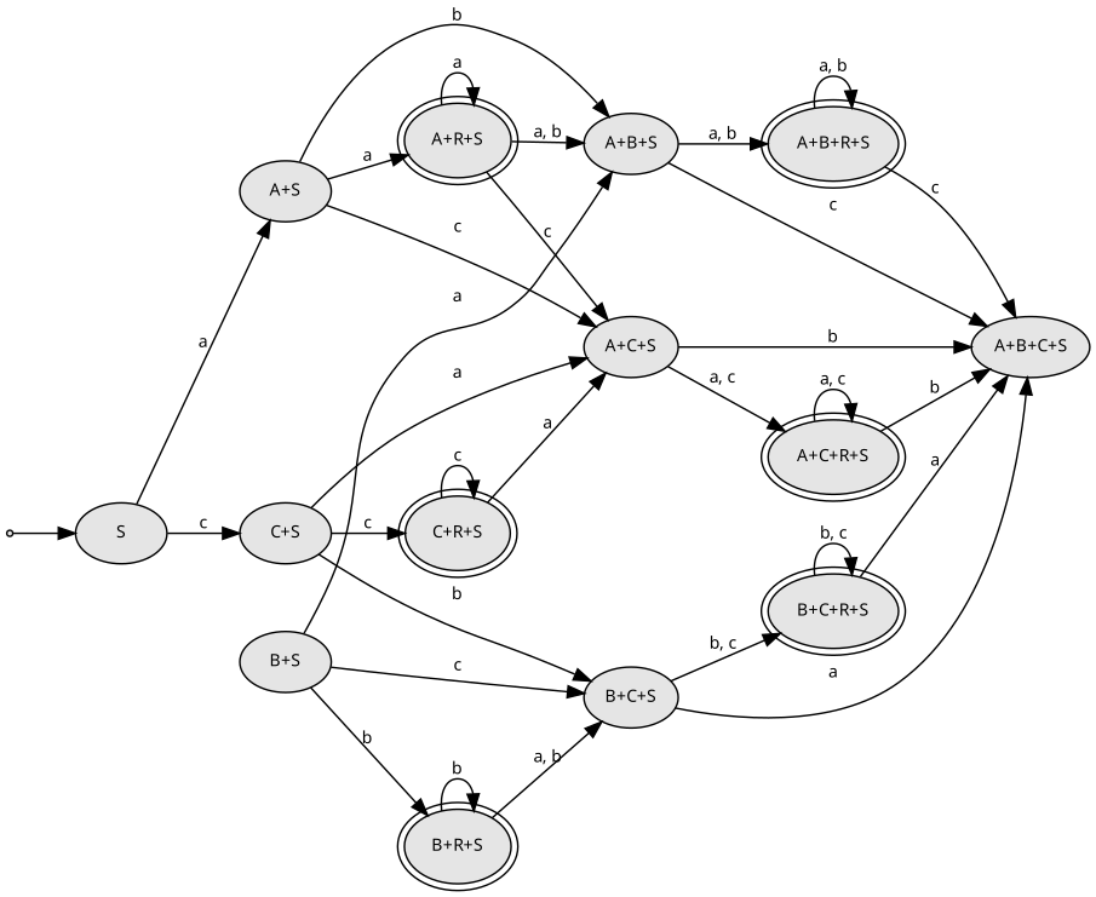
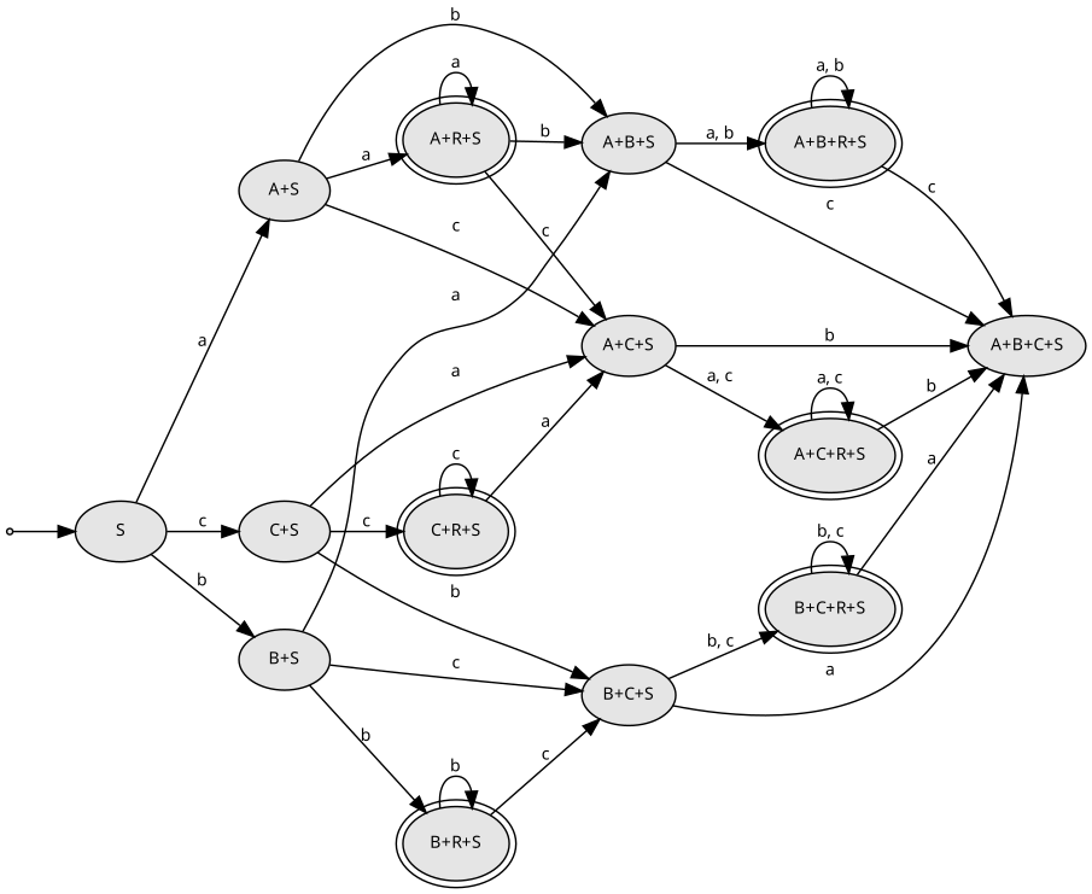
  digraph {
    fontname="Noto Sans"
    rankdir=LR
    node [fillcolor=gray90 fontname="Noto Sans" fontsize=10 shape=ellipse style=filled peripheries=1]
    edge [fontname="Noto Sans" fontsize=10]
    START [shape=point peripheries=""]
    S
    "A+S"
    "B+S"
    "C+S"
    "A+B+R+S" [peripheries=2]
    "A+B+C+S"
    "A+C+R+S" [peripheries=2]
    "A+R+S" [peripheries=2]
    "A+B+S"
    "A+C+S"
    "B+C+R+S" [peripheries=2]
    "B+R+S" [peripheries=2]
    "B+C+S"
    "C+R+S" [peripheries=2]
    START -> S [fontsize=""]
    S -> "A+S" [label=a]
+   S -> "B+S" [label=b]
    S -> "C+S" [label=c]
    "A+S" -> "A+R+S" [label=a]
    "A+S" -> "A+B+S" [label=b]
    "A+S" -> "A+C+S" [label=c]
    "B+S" -> "A+B+S" [label=a]
    "B+S" -> "B+R+S" [label=b]
    "B+S" -> "B+C+S" [label=c]
    "C+S" -> "A+C+S" [label=a]
    "C+S" -> "B+C+S" [label=b]
    "C+S" -> "C+R+S" [label=c]
    "A+B+R+S" -> "A+B+R+S" [label="a, b"]
    "A+B+R+S" -> "A+B+C+S" [label=c]
    "A+C+R+S" -> "A+B+C+S" [label=b]
    "A+C+R+S" -> "A+C+R+S" [label="a, c"]
    "A+R+S" -> "A+R+S" [label=a]
-   "A+R+S" -> "A+B+S" [label="a, b"]
+   "A+R+S" -> "A+B+S" [label=b]
    "A+R+S" -> "A+C+S" [label=c]
    "A+B+S" -> "A+B+R+S" [label="a, b"]
    "A+B+S" -> "A+B+C+S" [label=c]
    "A+C+S" -> "A+B+C+S" [label=b]
    "A+C+S" -> "A+C+R+S" [label="a, c"]
    "B+C+R+S" -> "A+B+C+S" [label=a]
    "B+C+R+S" -> "B+C+R+S" [label="b, c"]
    "B+R+S" -> "B+R+S" [label=b]
-   "B+R+S" -> "B+C+S" [label="a, b"]
+   "B+R+S" -> "B+C+S" [label=c]
    "B+C+S" -> "A+B+C+S" [label=a]
    "B+C+S" -> "B+C+R+S" [label="b, c"]
    "C+R+S" -> "A+C+S" [label=a]
    "C+R+S" -> "C+R+S" [label=c]
  }
